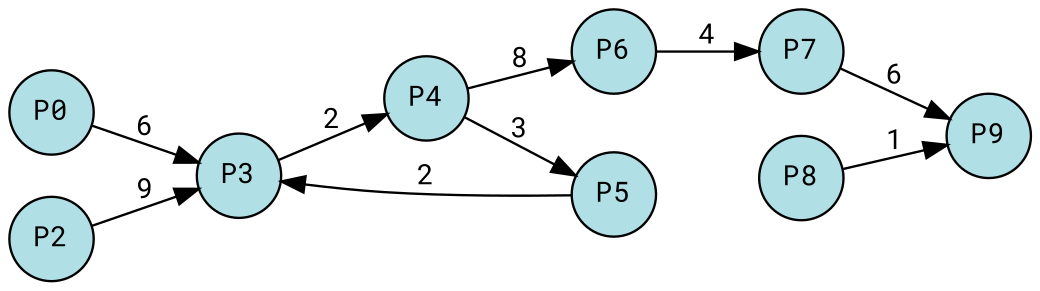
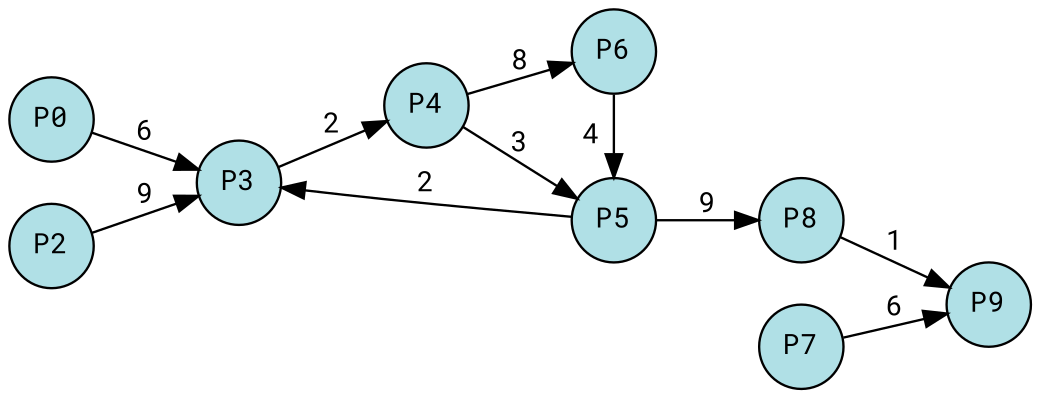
  digraph {
    fontname="Roboto Mono"
    rankdir=LR
    splines=true
    node [fillcolor=powderblue fixedsize=true fontcolor=black fontname="Roboto Mono" fontsize=12 margin=0 shape=circle style=filled]
    edge [fontcolor=black fontname="Roboto Mono" fontsize=12 margin=0]
    n1 [label=P0 width=0.5]
    n2 [label=P2 width=0.5]
    n3 [label=P3 width=0.5]
    n4 [label=P4 width=0.5]
    n5 [label=P5 width=0.5]
    n6 [label=P6 width=0.5]
    n7 [label=P7 width=0.5]
    n8 [label=P8 width=0.5]
    n9 [label=P9 width=0.5]
    subgraph sub_1 {
      rank=same
      n1
      n2
    }
    subgraph sub_2 {
      rank=same
      n3
    }
    subgraph sub_3 {
      rank=same
      n4
    }
    subgraph sub_4 {
      rank=same
      n5
      n6
    }
    subgraph sub_5 {
      rank=same
      n7
      n8
    }
    subgraph sub_6 {
      rank=same
      n9
    }
    n1 -> n3 [label=6]
    n2 -> n3 [label=9]
    n3 -> n4 [label=2]
    n4 -> n5 [label=3]
    n4 -> n6 [label=8]
    n5 -> n3 [label=2]
-   n6 -> n7 [label=4]
+   n5 -> n8 [label=9]
+   n6 -> n5 [label=4]
    n7 -> n9 [label=6]
    n8 -> n9 [label=1]
  }
